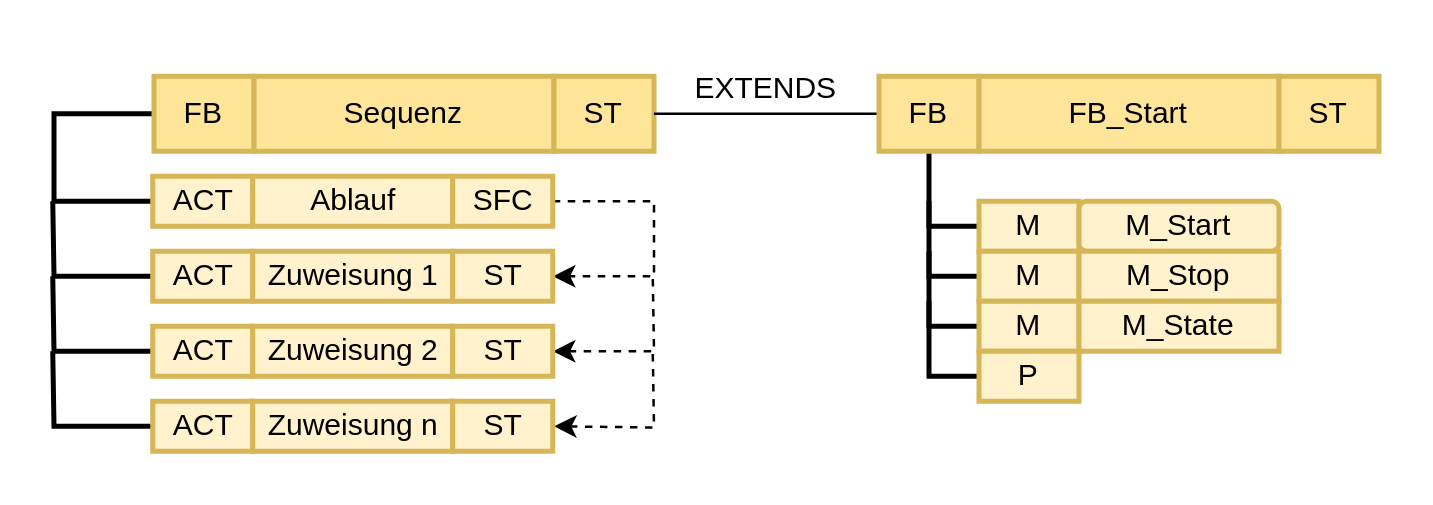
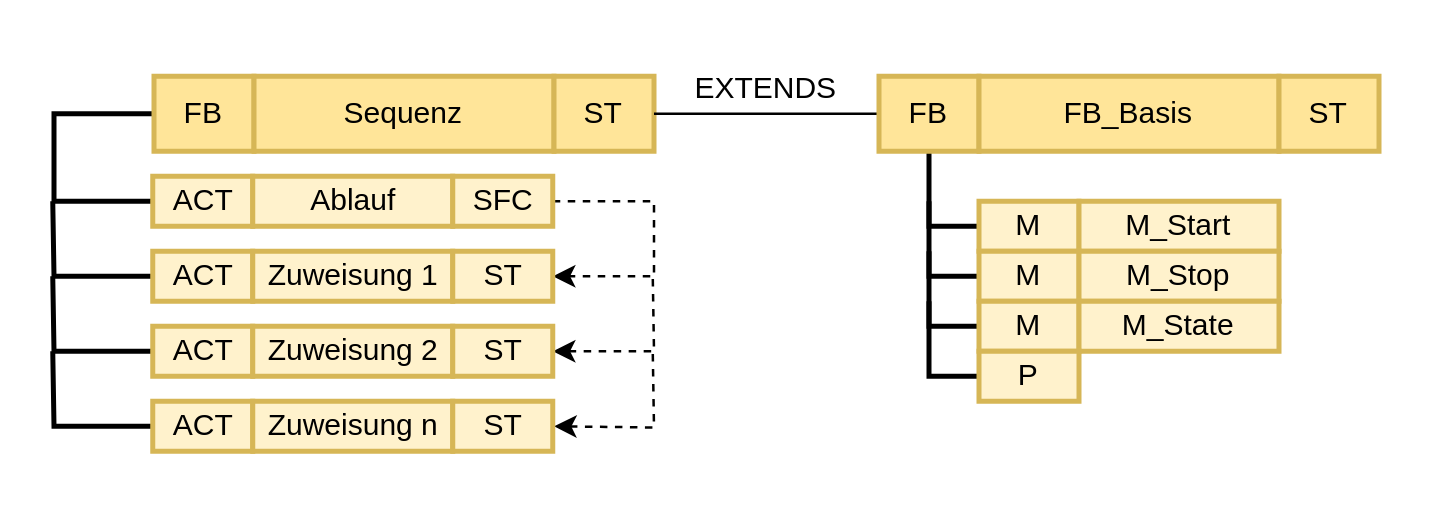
  <mxCell id="0" />
  <mxCell id="1" parent="0" />
  <mxCell id="2" style="edgeStyle=orthogonalEdgeStyle;rounded=0;orthogonalLoop=1;jettySize=auto;html=1;entryX=0;entryY=0.5;entryDx=0;entryDy=0;endArrow=none;endFill=0;strokeWidth=2;" edge="1" parent="1" source="3" target="6"><mxGeometry relative="1" as="geometry"><mxPoint x="21" y="100" as="targetPoint" /><Array as="points"><mxPoint x="21" y="45" /><mxPoint x="21" y="80" /></Array></mxGeometry></mxCell>
  <mxCell id="3" value="FB" style="rounded=0;whiteSpace=wrap;html=1;fillColor=#FFE599;strokeColor=#d6b656;strokeWidth=2;" vertex="1" parent="1"><mxGeometry x="61" y="30" width="40" height="30" as="geometry" /></mxCell>
  <mxCell id="4" value="Sequenz" style="rounded=0;whiteSpace=wrap;html=1;fillColor=#FFE599;strokeColor=#d6b656;strokeWidth=2;" vertex="1" parent="1"><mxGeometry x="101" y="30" width="120" height="30" as="geometry" /></mxCell>
  <mxCell id="5" value="ST" style="rounded=0;whiteSpace=wrap;html=1;fillColor=#FFE599;strokeColor=#d6b656;strokeWidth=2;" vertex="1" parent="1"><mxGeometry x="221" y="30" width="40" height="30" as="geometry" /></mxCell>
  <mxCell id="6" value="ACT" style="rounded=0;whiteSpace=wrap;html=1;fillColor=#fff2cc;strokeColor=#d6b656;strokeWidth=2;" vertex="1" parent="1"><mxGeometry x="60.5" y="70" width="40" height="20" as="geometry" /></mxCell>
  <mxCell id="7" value="Ablauf" style="rounded=0;whiteSpace=wrap;html=1;fillColor=#fff2cc;strokeColor=#d6b656;strokeWidth=2;" vertex="1" parent="1"><mxGeometry x="100.5" y="70" width="80" height="20" as="geometry" /></mxCell>
  <mxCell id="8" style="edgeStyle=orthogonalEdgeStyle;rounded=0;orthogonalLoop=1;jettySize=auto;html=1;entryX=1;entryY=0.5;entryDx=0;entryDy=0;dashed=1;" edge="1" parent="1" source="9" target="13"><mxGeometry relative="1" as="geometry"><Array as="points"><mxPoint x="261" y="80" /><mxPoint x="261" y="110" /></Array></mxGeometry></mxCell>
  <mxCell id="9" value="SFC" style="rounded=0;whiteSpace=wrap;html=1;fillColor=#fff2cc;strokeColor=#d6b656;strokeWidth=2;" vertex="1" parent="1"><mxGeometry x="180.5" y="70" width="40" height="20" as="geometry" /></mxCell>
  <mxCell id="10" style="edgeStyle=orthogonalEdgeStyle;rounded=0;orthogonalLoop=1;jettySize=auto;html=1;endArrow=none;endFill=0;strokeWidth=2;" edge="1" parent="1" source="11"><mxGeometry relative="1" as="geometry"><mxPoint x="20.5" y="80" as="targetPoint" /></mxGeometry></mxCell>
  <mxCell id="11" value="ACT" style="rounded=0;whiteSpace=wrap;html=1;fillColor=#fff2cc;strokeColor=#d6b656;strokeWidth=2;" vertex="1" parent="1"><mxGeometry x="60.5" y="100" width="40" height="20" as="geometry" /></mxCell>
  <mxCell id="12" value="Zuweisung 1" style="rounded=0;whiteSpace=wrap;html=1;fillColor=#fff2cc;strokeColor=#d6b656;strokeWidth=2;" vertex="1" parent="1"><mxGeometry x="100.5" y="100" width="80" height="20" as="geometry" /></mxCell>
  <mxCell id="13" value="ST" style="rounded=0;whiteSpace=wrap;html=1;fillColor=#fff2cc;strokeColor=#d6b656;strokeWidth=2;" vertex="1" parent="1"><mxGeometry x="180.5" y="100" width="40" height="20" as="geometry" /></mxCell>
  <mxCell id="14" style="edgeStyle=orthogonalEdgeStyle;rounded=0;orthogonalLoop=1;jettySize=auto;html=1;endArrow=none;endFill=0;strokeWidth=2;" edge="1" parent="1" source="15"><mxGeometry relative="1" as="geometry"><mxPoint x="20.5" y="110" as="targetPoint" /></mxGeometry></mxCell>
  <mxCell id="15" value="ACT" style="rounded=0;whiteSpace=wrap;html=1;fillColor=#fff2cc;strokeColor=#d6b656;strokeWidth=2;" vertex="1" parent="1"><mxGeometry x="60.5" y="130" width="40" height="20" as="geometry" /></mxCell>
  <mxCell id="16" value="Zuweisung 2" style="rounded=0;whiteSpace=wrap;html=1;fillColor=#fff2cc;strokeColor=#d6b656;strokeWidth=2;" vertex="1" parent="1"><mxGeometry x="100.5" y="130" width="80" height="20" as="geometry" /></mxCell>
  <mxCell id="17" style="edgeStyle=orthogonalEdgeStyle;rounded=0;orthogonalLoop=1;jettySize=auto;html=1;endArrow=none;endFill=0;startArrow=classic;startFill=1;dashed=1;" edge="1" parent="1" source="18"><mxGeometry relative="1" as="geometry"><mxPoint x="260.5" y="110" as="targetPoint" /></mxGeometry></mxCell>
  <mxCell id="18" value="ST" style="rounded=0;whiteSpace=wrap;html=1;fillColor=#fff2cc;strokeColor=#d6b656;strokeWidth=2;" vertex="1" parent="1"><mxGeometry x="180.5" y="130" width="40" height="20" as="geometry" /></mxCell>
  <mxCell id="19" style="edgeStyle=orthogonalEdgeStyle;rounded=0;orthogonalLoop=1;jettySize=auto;html=1;endArrow=none;endFill=0;strokeWidth=2;" edge="1" parent="1" source="20"><mxGeometry relative="1" as="geometry"><mxPoint x="20.5" y="140" as="targetPoint" /></mxGeometry></mxCell>
  <mxCell id="20" value="ACT" style="rounded=0;whiteSpace=wrap;html=1;fillColor=#fff2cc;strokeColor=#d6b656;strokeWidth=2;" vertex="1" parent="1"><mxGeometry x="60.5" y="160" width="40" height="20" as="geometry" /></mxCell>
  <mxCell id="21" value="Zuweisung n" style="rounded=0;whiteSpace=wrap;html=1;fillColor=#fff2cc;strokeColor=#d6b656;strokeWidth=2;" vertex="1" parent="1"><mxGeometry x="100.5" y="160" width="80" height="20" as="geometry" /></mxCell>
  <mxCell id="22" style="edgeStyle=orthogonalEdgeStyle;rounded=0;orthogonalLoop=1;jettySize=auto;html=1;endArrow=none;endFill=0;startArrow=classic;startFill=1;dashed=1;" edge="1" parent="1"><mxGeometry relative="1" as="geometry"><mxPoint x="260.5" y="140" as="targetPoint" /><mxPoint x="221" y="170" as="sourcePoint" /></mxGeometry></mxCell>
  <mxCell id="23" value="ST" style="rounded=0;whiteSpace=wrap;html=1;fillColor=#fff2cc;strokeColor=#d6b656;strokeWidth=2;" vertex="1" parent="1"><mxGeometry x="180.5" y="160" width="40" height="20" as="geometry" /></mxCell>
  <mxCell id="24" style="edgeStyle=orthogonalEdgeStyle;rounded=0;orthogonalLoop=1;jettySize=auto;html=1;endArrow=none;endFill=0;" edge="1" parent="1" source="26" target="5"><mxGeometry relative="1" as="geometry" /></mxCell>
  <mxCell id="25" style="edgeStyle=orthogonalEdgeStyle;rounded=0;orthogonalLoop=1;jettySize=auto;html=1;entryX=0;entryY=0.5;entryDx=0;entryDy=0;endArrow=none;endFill=0;strokeWidth=2;" edge="1" parent="1" source="26" target="30"><mxGeometry relative="1" as="geometry" /></mxCell>
  <mxCell id="26" value="FB" style="rounded=0;whiteSpace=wrap;html=1;fillColor=#FFE599;strokeColor=#d6b656;strokeWidth=2;" vertex="1" parent="1"><mxGeometry x="351" y="30" width="40" height="30" as="geometry" /></mxCell>
- <mxCell id="27" value="FB_Start" style="rounded=0;whiteSpace=wrap;html=1;fillColor=#FFE599;strokeColor=#d6b656;strokeWidth=2;" vertex="1" parent="1"><mxGeometry x="391" y="30" width="120" height="30" as="geometry" /></mxCell>
+ <mxCell id="27" value="FB_Basis" style="rounded=0;whiteSpace=wrap;html=1;fillColor=#FFE599;strokeColor=#d6b656;strokeWidth=2;" vertex="1" parent="1"><mxGeometry x="391" y="30" width="120" height="30" as="geometry" /></mxCell>
  <mxCell id="28" value="ST" style="rounded=0;whiteSpace=wrap;html=1;fillColor=#FFE599;strokeColor=#d6b656;strokeWidth=2;" vertex="1" parent="1"><mxGeometry x="511" y="30" width="40" height="30" as="geometry" /></mxCell>
  <mxCell id="29" value="EXTENDS" style="text;html=1;align=center;verticalAlign=middle;whiteSpace=wrap;rounded=0;" vertex="1" parent="1"><mxGeometry x="276" y="20" width="60" height="30" as="geometry" /></mxCell>
  <mxCell id="30" value="M" style="rounded=0;whiteSpace=wrap;html=1;fillColor=#fff2cc;strokeColor=#d6b656;strokeWidth=2;" vertex="1" parent="1"><mxGeometry x="391" y="80" width="40" height="20" as="geometry" /></mxCell>
- <mxCell id="31" value="M_Start" style="whiteSpace=wrap;html=1;fillColor=#fff2cc;strokeColor=#d6b656;strokeWidth=2;rounded=1;" vertex="1" parent="1"><mxGeometry x="431" y="80" width="80" height="20" as="geometry" /></mxCell>
+ <mxCell id="31" value="M_Start" style="rounded=0;whiteSpace=wrap;html=1;fillColor=#fff2cc;strokeColor=#d6b656;strokeWidth=2;" vertex="1" parent="1"><mxGeometry x="431" y="80" width="80" height="20" as="geometry" /></mxCell>
  <mxCell id="32" style="edgeStyle=orthogonalEdgeStyle;rounded=0;orthogonalLoop=1;jettySize=auto;html=1;endArrow=none;endFill=0;strokeWidth=2;" edge="1" parent="1" source="33"><mxGeometry relative="1" as="geometry"><mxPoint x="371" y="90" as="targetPoint" /></mxGeometry></mxCell>
  <mxCell id="33" value="M" style="rounded=0;whiteSpace=wrap;html=1;fillColor=#fff2cc;strokeColor=#d6b656;strokeWidth=2;" vertex="1" parent="1"><mxGeometry x="391" y="100" width="40" height="20" as="geometry" /></mxCell>
  <mxCell id="34" value="M_Stop" style="rounded=0;whiteSpace=wrap;html=1;fillColor=#fff2cc;strokeColor=#d6b656;strokeWidth=2;" vertex="1" parent="1"><mxGeometry x="431" y="100" width="80" height="20" as="geometry" /></mxCell>
  <mxCell id="35" style="edgeStyle=orthogonalEdgeStyle;rounded=0;orthogonalLoop=1;jettySize=auto;html=1;endArrow=none;endFill=0;strokeWidth=2;" edge="1" parent="1" source="36"><mxGeometry relative="1" as="geometry"><mxPoint x="371" y="110" as="targetPoint" /></mxGeometry></mxCell>
  <mxCell id="36" value="M" style="rounded=0;whiteSpace=wrap;html=1;fillColor=#fff2cc;strokeColor=#d6b656;strokeWidth=2;" vertex="1" parent="1"><mxGeometry x="391" y="120" width="40" height="20" as="geometry" /></mxCell>
  <mxCell id="37" value="M_State" style="rounded=0;whiteSpace=wrap;html=1;fillColor=#fff2cc;strokeColor=#d6b656;strokeWidth=2;" vertex="1" parent="1"><mxGeometry x="431" y="120" width="80" height="20" as="geometry" /></mxCell>
  <mxCell id="38" style="edgeStyle=orthogonalEdgeStyle;rounded=0;orthogonalLoop=1;jettySize=auto;html=1;endArrow=none;endFill=0;strokeWidth=2;" edge="1" parent="1" source="39"><mxGeometry relative="1" as="geometry"><mxPoint x="371" y="130" as="targetPoint" /></mxGeometry></mxCell>
  <mxCell id="39" value="P" style="rounded=0;whiteSpace=wrap;html=1;fillColor=#fff2cc;strokeColor=#d6b656;strokeWidth=2;" vertex="1" parent="1"><mxGeometry x="391" y="140" width="40" height="20" as="geometry" /></mxCell>
